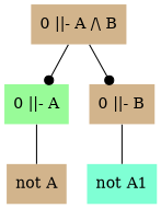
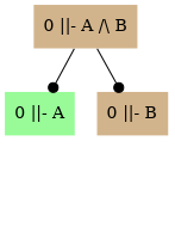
  digraph {
    node [color=darkorange fillcolor=tan shape=plaintext style=filled]
    "0 ||- A" [fillcolor=palegreen]
    "0 ||- A /\\ B"
    "0 ||- B"
-   "not A" [color=red]
-   "not A1" [color=black fillcolor=aquamarine]
-   "0 ||- A" -> "not A" [dir=none]
    "0 ||- A /\\ B" -> "0 ||- A" [arrowhead=dot]
    "0 ||- A /\\ B" -> "0 ||- B" [arrowhead=dot]
-   "0 ||- B" -> "not A1" [dir=none]
  }
